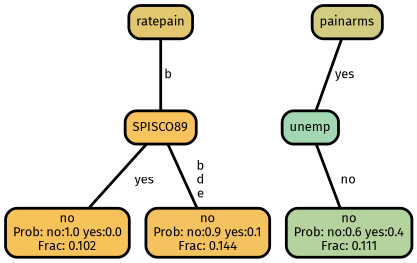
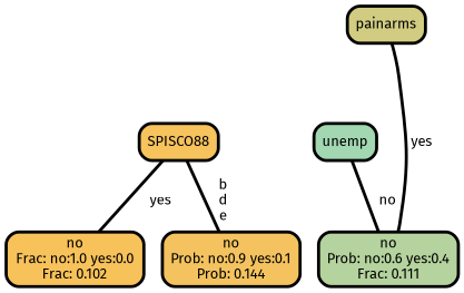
  graph {
    fontname="Fira Sans"
    ranksep="0 equally"
    splines=straight
    node [color=black fontcolor=black fontname="Fira Sans" penwidth=3 shape=box style="filled, rounded"]
    edge [color=black fontname="Fira Sans" penwidth=3]
-   n1 [fillcolor="#f8c25b" label="no\nProb: no:1.0 yes:0.0\nFrac: 0.102"]
-   n2 [fillcolor="#f6c35d" label=SPISCO89]
-   n3 [fillcolor="#f4c35f" label="no\nProb: no:0.9 yes:0.1\nFrac: 0.144"]
-   n4 [fillcolor="#e3c770" label=ratepain]
+   n1 [fillcolor="#f8c25b" label="no\nFrac: no:1.0 yes:0.0\nFrac: 0.102"]
+   n2 [fillcolor="#f6c35d" label=SPISCO88]
+   n3 [fillcolor="#f4c35f" label="no\nProb: no:0.9 yes:0.1\nProb: 0.144"]
    n5 [fillcolor="#d1cc82" label=painarms]
    n6 [fillcolor="#a2d7b1" label=unemp]
    n7 [fillcolor="#b5d39e" label="no\nProb: no:0.6 yes:0.4\nFrac: 0.111"]
    subgraph sub_1 {
      rank=same
    }
    n2 -- n1 [label=" yes"]
    n2 -- n3 [label=" b\n d\n e"]
-   n4 -- n2 [label=" b"]
-   n5 -- n6 [label=" yes"]
+   n5 -- n7 [label=" yes"]
    n6 -- n7 [label=" no"]
  }
